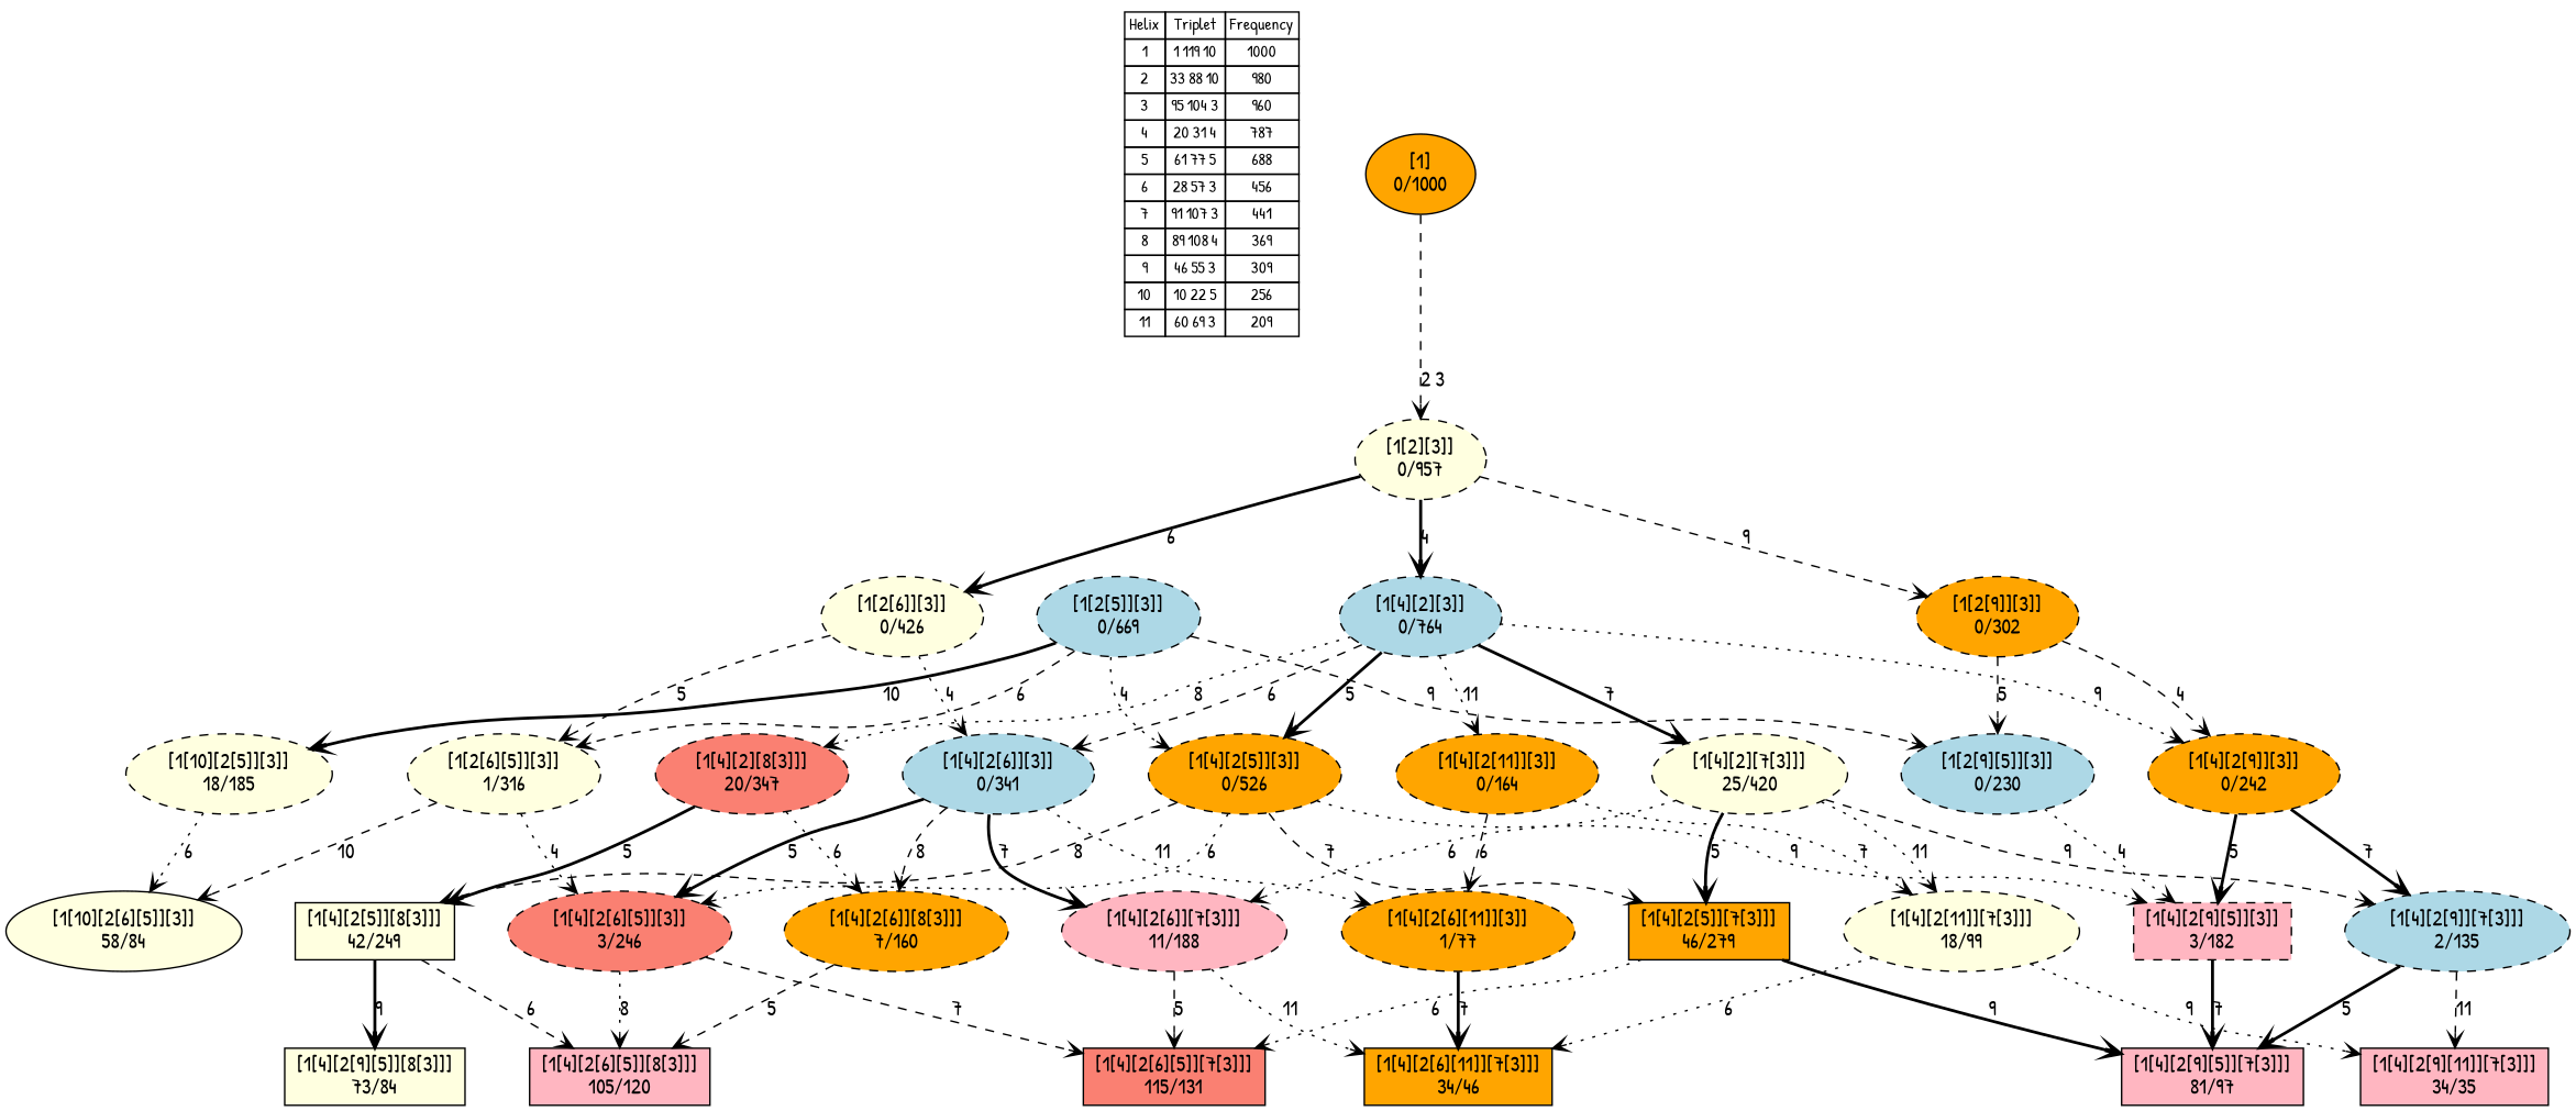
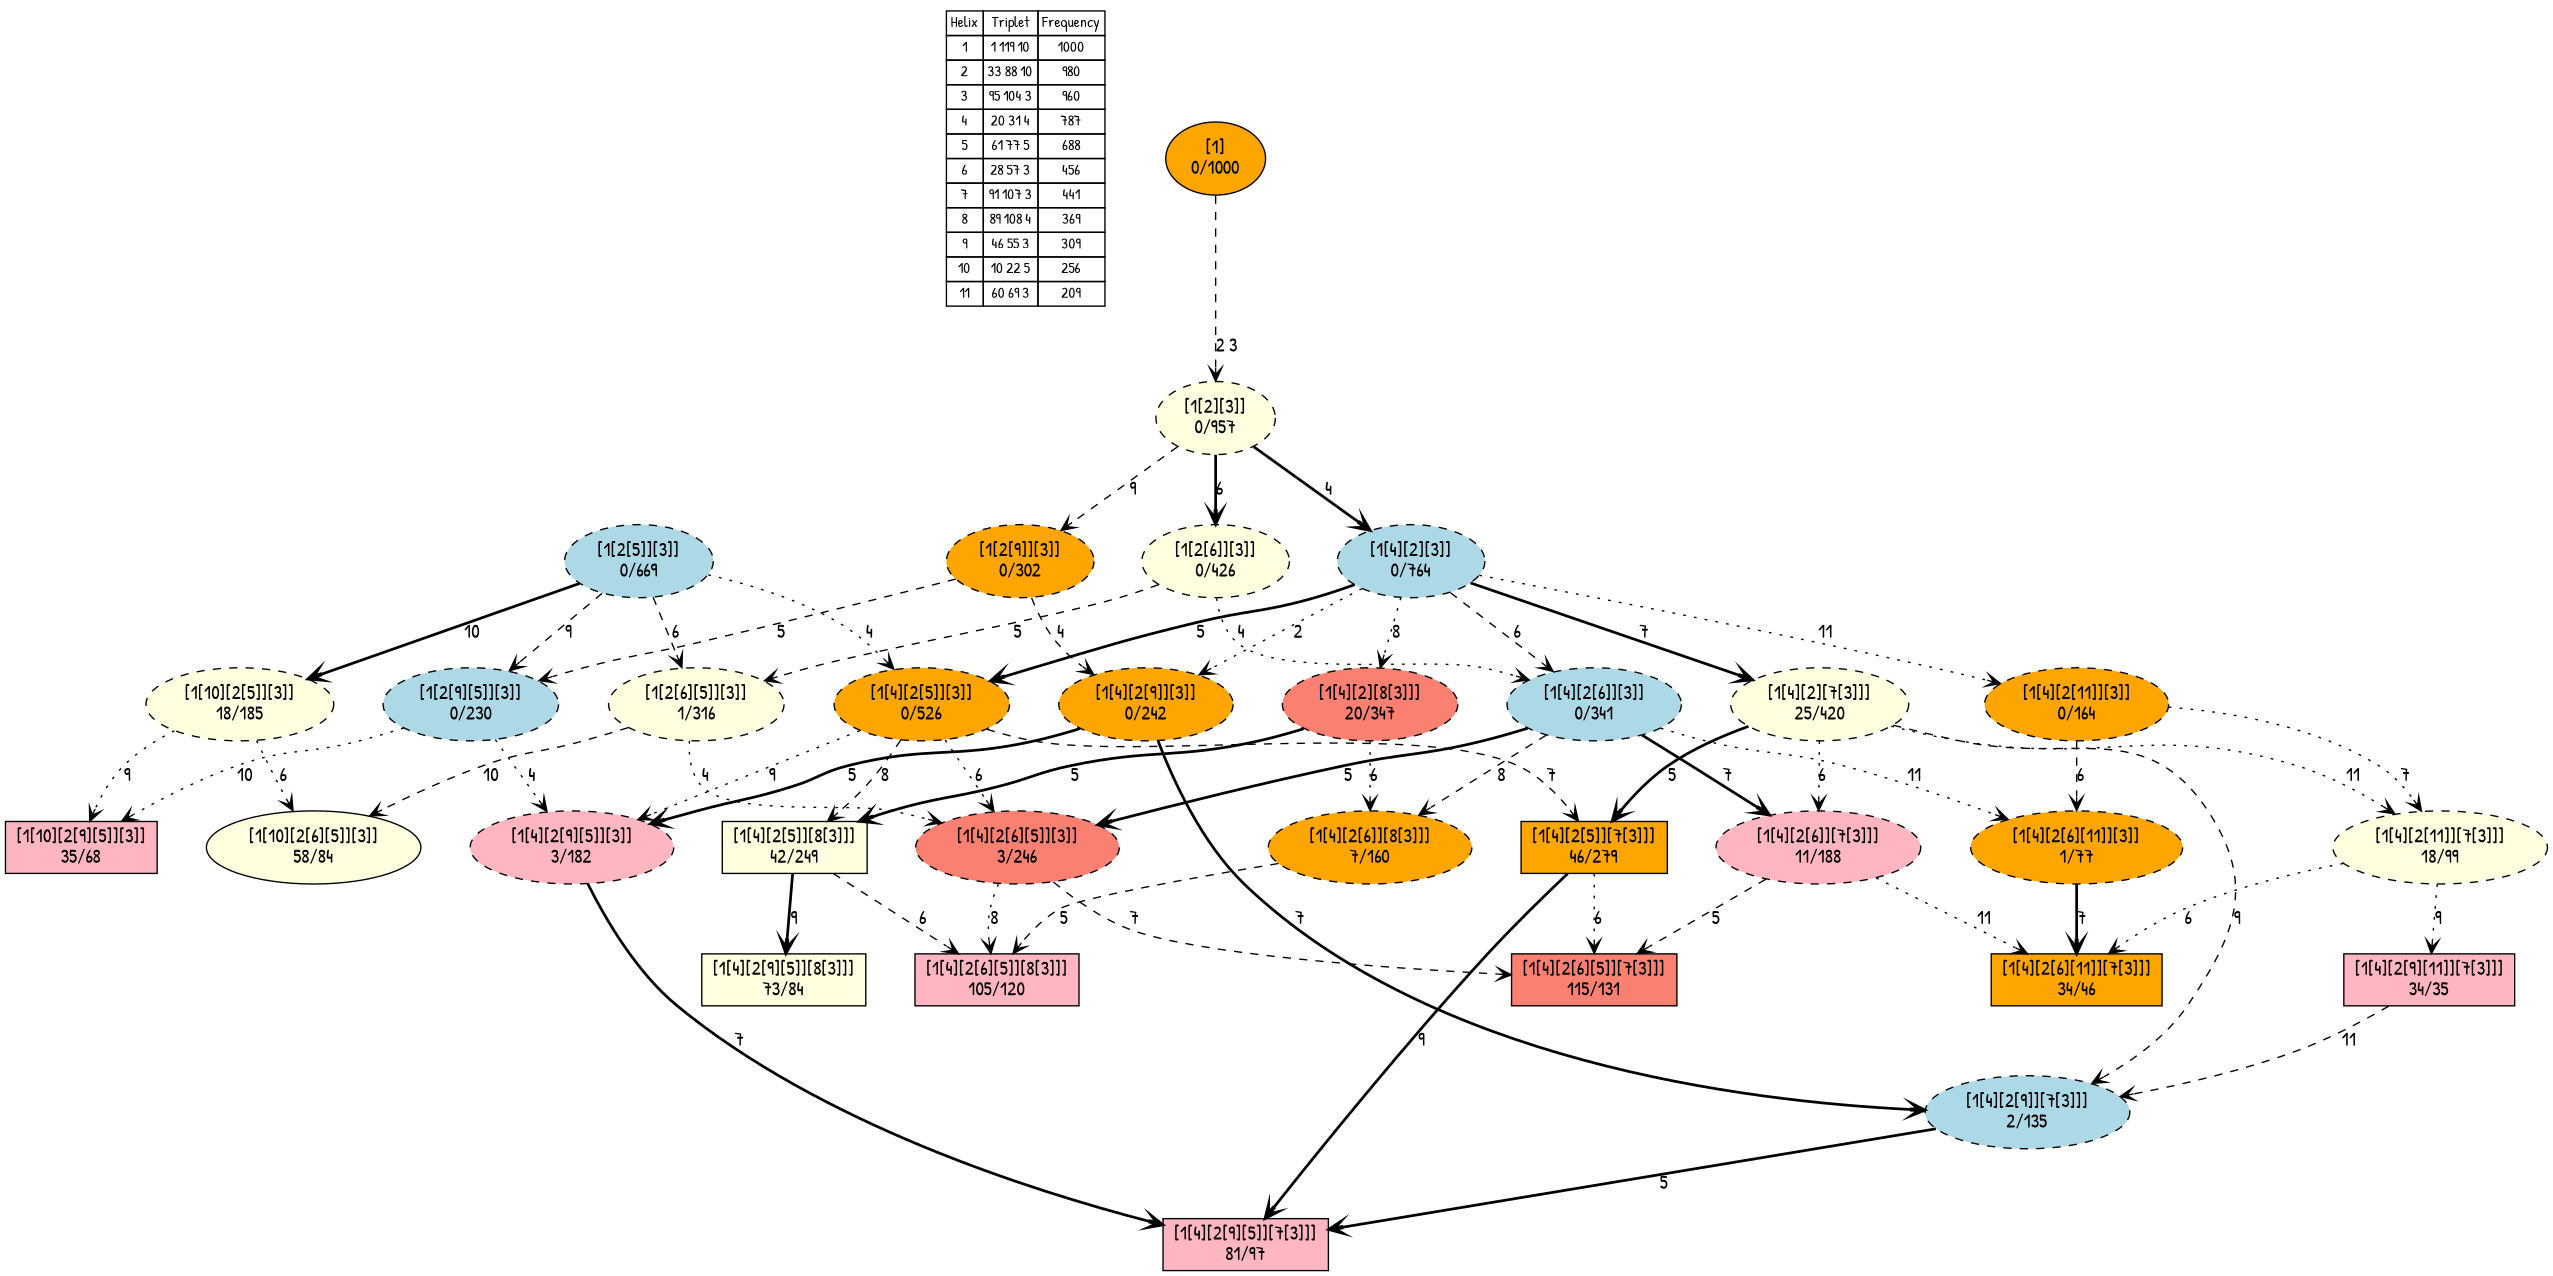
  digraph {
    fontname="Patrick Hand"
    nodesep=0.5
    node [fontname="Patrick Hand" fillcolor=lightyellow style="dashed,filled"]
    edge [arrowhead=vee fontname="Patrick Hand" style=dotted]
    n1 [fontsize=11 label=< <table border="0" cellborder="1" cellspacing="0"><tr><td>Helix</td><td>Triplet</td><td>Frequency</td></tr> <tr><td>1</td><td>1 119 10</td><td>1000</td></tr> <tr><td>2</td><td>33 88 10</td><td>980</td></tr> <tr><td>3</td><td>95 104 3</td><td>960</td></tr> <tr><td>4</td><td>20 31 4</td><td>787</td></tr> <tr><td>5</td><td>61 77 5</td><td>688</td></tr> <tr><td>6</td><td>28 57 3</td><td>456</td></tr> <tr><td>7</td><td>91 107 3</td><td>441</td></tr> <tr><td>8</td><td>89 108 4</td><td>369</td></tr> <tr><td>9</td><td>46 55 3</td><td>309</td></tr> <tr><td>10</td><td>10 22 5</td><td>256</td></tr> <tr><td>11</td><td>60 69 3</td><td>209</td></tr> </table>> shape=plaintext fillcolor="" style=""]
    n2 [fillcolor=salmon label="[1[4][2[6][5]][7[3]]]\n115/131" shape=box style=filled]
    n3 [fillcolor=lightpink label="[1[4][2[6][5]][8[3]]]\n105/120" shape=box style=filled]
    n4 [fillcolor=lightpink label="[1[4][2[9][5]][7[3]]]\n81/97" shape=box style=filled]
    n5 [label="[1[4][2[9][5]][8[3]]]\n73/84" shape=box style=filled]
    n6 [label="[1[10][2[6][5]][3]]\n58/84" shape=ellipse style=filled]
    n7 [fillcolor=orange label="[1[4][2[5]][7[3]]]\n46/279" shape=box style=filled]
    n8 [label="[1[4][2[5]][8[3]]]\n42/249" shape=box style=filled]
+   n9 [fillcolor=lightpink label="[1[10][2[9][5]][3]]\n35/68" shape=box style=filled]
    n10 [fillcolor=lightpink label="[1[4][2[9][11]][7[3]]]\n34/35" shape=box style=filled]
    n11 [fillcolor=orange label="[1[4][2[6][11]][7[3]]]\n34/46" shape=box style=filled]
    n12 [fillcolor=salmon label="[1[4][2[6][5]][3]]\n3/246"]
    n13 [fillcolor=orange label="[1[4][2[5]][3]]\n0/526"]
-   n14 [fillcolor=lightpink label="[1[4][2[9][5]][3]]\n3/182" shape=box]
+   n14 [fillcolor=lightpink label="[1[4][2[9][5]][3]]\n3/182"]
    n15 [label="[1[2[6][5]][3]]\n1/316"]
    n16 [fillcolor=lightblue label="[1[2[5]][3]]\n0/669"]
    n17 [fillcolor=lightblue label="[1[2[9][5]][3]]\n0/230"]
    n18 [label="[1[10][2[5]][3]]\n18/185"]
    n19 [label="[1[4][2][7[3]]]\n25/420"]
    n20 [fillcolor=lightpink label="[1[4][2[6]][7[3]]]\n11/188"]
    n21 [fillcolor=lightblue label="[1[4][2[9]][7[3]]]\n2/135"]
    n22 [label="[1[4][2[11]][7[3]]]\n18/99"]
    n23 [fillcolor=lightblue label="[1[4][2[6]][3]]\n0/341"]
    n24 [fillcolor=orange label="[1[4][2[6]][8[3]]]\n7/160"]
    n25 [fillcolor=orange label="[1[4][2[6][11]][3]]\n1/77"]
    n26 [fillcolor=lightblue label="[1[4][2][3]]\n0/764"]
    n27 [fillcolor=orange label="[1[4][2[9]][3]]\n0/242"]
    n28 [fillcolor=salmon label="[1[4][2][8[3]]]\n20/347"]
    n29 [fillcolor=orange label="[1[4][2[11]][3]]\n0/164"]
    n30 [label="[1[2][3]]\n0/957"]
    n31 [label="[1[2[6]][3]]\n0/426"]
    n32 [fillcolor=orange label="[1[2[9]][3]]\n0/302"]
    n33 [fillcolor=orange label="[1]\n0/1000" style=filled]
    n7 -> n2 [label="6 "]
    n7 -> n4 [label="9 " style=bold]
    n8 -> n3 [label="6 " style=dashed]
    n8 -> n5 [label="9 " style=bold]
    n12 -> n2 [label="7 " style=dashed]
    n12 -> n3 [label="8 "]
    n13 -> n7 [label="7 " style=dashed]
    n13 -> n8 [label="8 " style=dashed]
    n13 -> n12 [label="6 "]
    n13 -> n14 [label="9 "]
    n14 -> n4 [label="7 " style=bold]
    n15 -> n6 [label="10 " style=dashed]
    n15 -> n12 [label="4 "]
    n16 -> n13 [label="4 "]
    n16 -> n15 [label="6 " style=dashed]
    n16 -> n17 [label="9 " style=dashed]
    n16 -> n18 [label="10 " style=bold]
+   n17 -> n9 [label="10 "]
    n17 -> n14 [label="4 "]
    n18 -> n6 [label="6 "]
+   n18 -> n9 [label="9 "]
    n19 -> n7 [label="5 " style=bold]
    n19 -> n20 [label="6 "]
    n19 -> n21 [label="9 " style=dashed]
    n19 -> n22 [label="11 "]
    n20 -> n2 [label="5 " style=dashed]
    n20 -> n11 [label="11 "]
    n21 -> n4 [label="5 " style=bold]
-   n21 -> n10 [label="11 " style=dashed]
+   n10 -> n21 [label="11 " style=dashed]
    n22 -> n10 [label="9 "]
    n22 -> n11 [label="6 "]
    n23 -> n12 [label="5 " style=bold]
    n23 -> n20 [label="7 " style=bold]
    n23 -> n24 [label="8 " style=dashed]
    n23 -> n25 [label="11 "]
    n24 -> n3 [label="5 " style=dashed]
    n25 -> n11 [label="7 " style=bold]
    n26 -> n13 [label="5 " style=bold]
    n26 -> n19 [label="7 " style=bold]
    n26 -> n23 [label="6 " style=dashed]
-   n26 -> n27 [label="9 "]
+   n26 -> n27 [label="2 "]
    n26 -> n28 [label="8 "]
    n26 -> n29 [label="11 "]
    n27 -> n14 [label="5 " style=bold]
    n27 -> n21 [label="7 " style=bold]
    n28 -> n8 [label="5 " style=bold]
    n28 -> n24 [label="6 "]
    n29 -> n22 [label="7 "]
    n29 -> n25 [label="6 " style=dashed]
    n30 -> n26 [label="4 " style=bold]
    n30 -> n31 [label="6 " style=bold]
    n30 -> n32 [label="9 " style=dashed]
    n31 -> n15 [label="5 " style=dashed]
    n31 -> n23 [label="4 "]
    n32 -> n17 [label="5 " style=dashed]
    n32 -> n27 [label="4 " style=dashed]
    n33 -> n30 [label="2 3 " style=dashed]
  }
